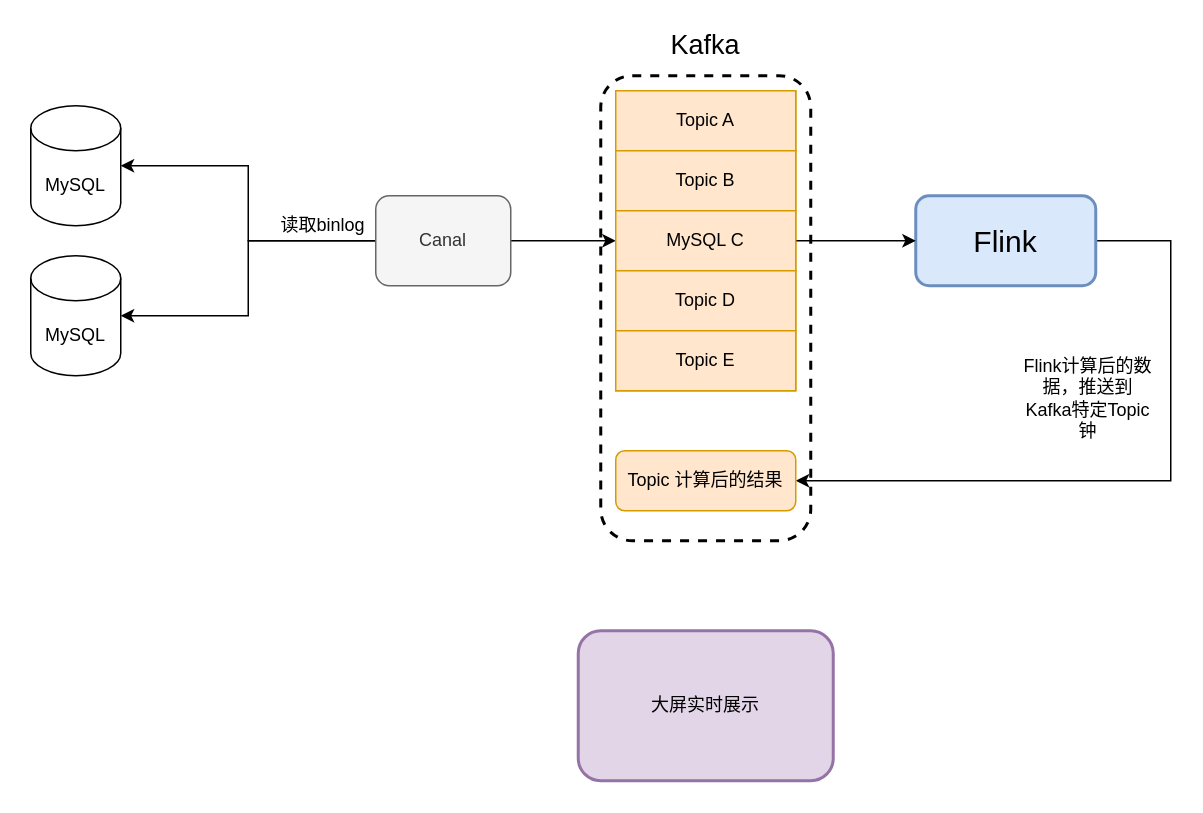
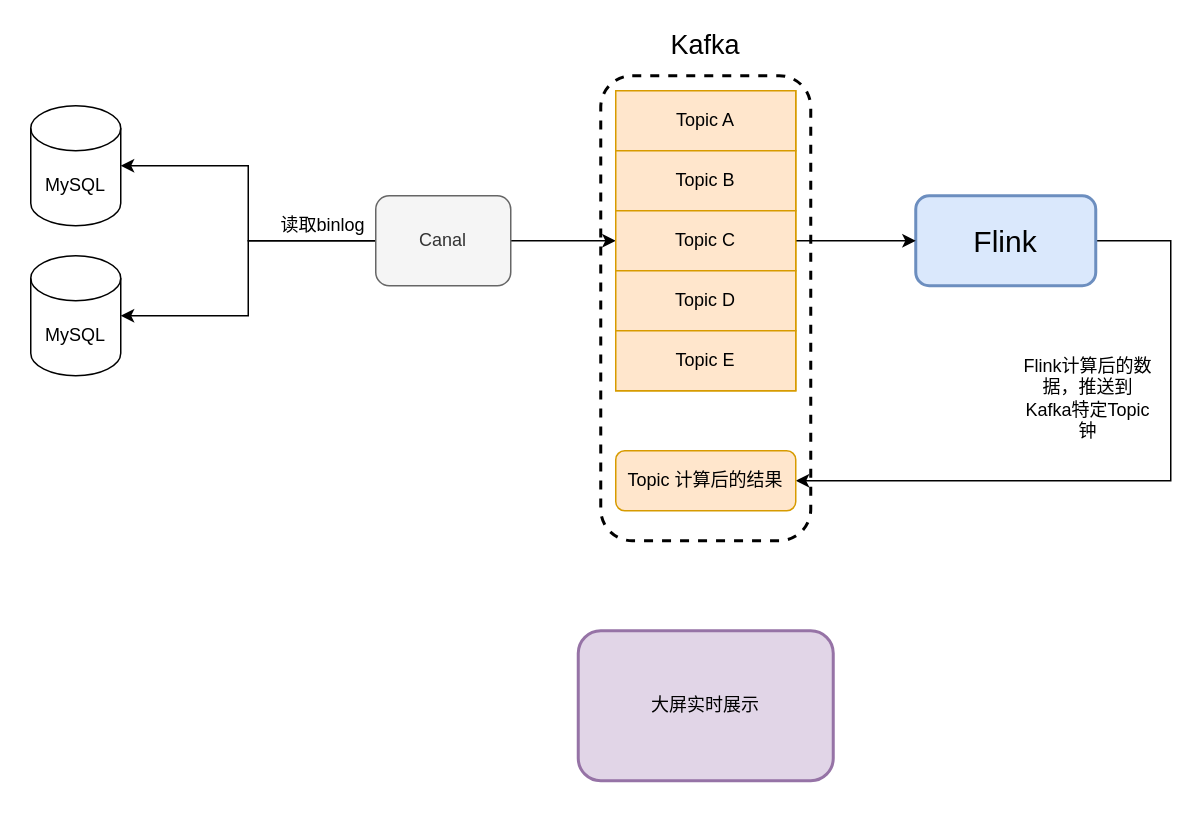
  <mxCell id="0" />
  <mxCell id="1" parent="0" />
  <mxCell id="2" value="" style="rounded=1;whiteSpace=wrap;html=1;strokeWidth=2;fillColor=none;dashed=1;" vertex="1" parent="1"><mxGeometry x="400" y="50" width="140" height="310" as="geometry" /></mxCell>
  <mxCell id="3" value="MySQL" style="shape=cylinder3;whiteSpace=wrap;html=1;boundedLbl=1;backgroundOutline=1;size=15;" vertex="1" parent="1"><mxGeometry x="20" y="70" width="60" height="80" as="geometry" /></mxCell>
  <mxCell id="4" value="MySQL" style="shape=cylinder3;whiteSpace=wrap;html=1;boundedLbl=1;backgroundOutline=1;size=15;" vertex="1" parent="1"><mxGeometry x="20" y="170" width="60" height="80" as="geometry" /></mxCell>
  <mxCell id="5" style="edgeStyle=orthogonalEdgeStyle;rounded=0;orthogonalLoop=1;jettySize=auto;html=1;entryX=1;entryY=0.5;entryDx=0;entryDy=0;entryPerimeter=0;" edge="1" parent="1" source="8" target="3"><mxGeometry relative="1" as="geometry" /></mxCell>
  <mxCell id="6" style="edgeStyle=orthogonalEdgeStyle;rounded=0;orthogonalLoop=1;jettySize=auto;html=1;entryX=1;entryY=0.5;entryDx=0;entryDy=0;entryPerimeter=0;" edge="1" parent="1" source="8" target="4"><mxGeometry relative="1" as="geometry" /></mxCell>
  <mxCell id="7" style="edgeStyle=orthogonalEdgeStyle;rounded=0;orthogonalLoop=1;jettySize=auto;html=1;entryX=0;entryY=0.5;entryDx=0;entryDy=0;" edge="1" parent="1" source="8"><mxGeometry relative="1" as="geometry"><mxPoint x="410" y="160" as="targetPoint" /></mxGeometry></mxCell>
  <mxCell id="8" value="Canal" style="rounded=1;whiteSpace=wrap;html=1;fillColor=#f5f5f5;strokeColor=#666666;fontColor=#333333;" vertex="1" parent="1"><mxGeometry x="250" y="130" width="90" height="60" as="geometry" /></mxCell>
  <mxCell id="9" value="读取binlog" style="text;html=1;strokeColor=none;fillColor=none;align=center;verticalAlign=middle;whiteSpace=wrap;rounded=0;" vertex="1" parent="1"><mxGeometry x="170" y="140" width="90" height="20" as="geometry" /></mxCell>
  <mxCell id="10" value="" style="group;fillColor=#ffe6cc;strokeColor=#d79b00;container=0;" vertex="1" connectable="0" parent="1"><mxGeometry x="410" y="60" width="120" height="200" as="geometry" /></mxCell>
  <mxCell id="11" value="&lt;font style=&quot;font-size: 18px&quot;&gt;Kafka&lt;/font&gt;" style="text;html=1;strokeColor=none;fillColor=none;align=center;verticalAlign=middle;whiteSpace=wrap;rounded=0;strokeWidth=2;" vertex="1" parent="1"><mxGeometry x="450" y="20" width="40" height="20" as="geometry" /></mxCell>
  <mxCell id="12" style="edgeStyle=orthogonalEdgeStyle;rounded=0;orthogonalLoop=1;jettySize=auto;html=1;entryX=1;entryY=0.5;entryDx=0;entryDy=0;" edge="1" parent="1" source="13" target="20"><mxGeometry relative="1" as="geometry"><Array as="points"><mxPoint x="780" y="160" /><mxPoint x="780" y="320" /></Array></mxGeometry></mxCell>
  <mxCell id="13" value="&lt;font style=&quot;font-size: 20px&quot;&gt;Flink&lt;/font&gt;" style="rounded=1;whiteSpace=wrap;html=1;strokeWidth=2;fillColor=#dae8fc;strokeColor=#6c8ebf;" vertex="1" parent="1"><mxGeometry x="610" y="130" width="120" height="60" as="geometry" /></mxCell>
  <mxCell id="14" style="edgeStyle=orthogonalEdgeStyle;rounded=0;orthogonalLoop=1;jettySize=auto;html=1;entryX=0;entryY=0.5;entryDx=0;entryDy=0;" edge="1" parent="1" source="17" target="13"><mxGeometry relative="1" as="geometry" /></mxCell>
  <mxCell id="15" value="Topic A" style="rounded=0;whiteSpace=wrap;html=1;fillColor=#ffe6cc;strokeColor=#d79b00;" vertex="1" parent="1"><mxGeometry x="410" y="60" width="120" height="40" as="geometry" /></mxCell>
  <mxCell id="16" value="Topic B" style="rounded=0;whiteSpace=wrap;html=1;fillColor=#ffe6cc;strokeColor=#d79b00;" vertex="1" parent="1"><mxGeometry x="410" y="100" width="120" height="40" as="geometry" /></mxCell>
- <mxCell id="17" value="MySQL C" style="rounded=0;whiteSpace=wrap;html=1;fillColor=#ffe6cc;strokeColor=#d79b00;" vertex="1" parent="1"><mxGeometry x="410" y="140" width="120" height="40" as="geometry" /></mxCell>
+ <mxCell id="17" value="Topic C" style="rounded=0;whiteSpace=wrap;html=1;fillColor=#ffe6cc;strokeColor=#d79b00;" vertex="1" parent="1"><mxGeometry x="410" y="140" width="120" height="40" as="geometry" /></mxCell>
  <mxCell id="18" value="Topic D" style="rounded=0;whiteSpace=wrap;html=1;fillColor=#ffe6cc;strokeColor=#d79b00;" vertex="1" parent="1"><mxGeometry x="410" y="180" width="120" height="40" as="geometry" /></mxCell>
  <mxCell id="19" value="Topic E" style="rounded=0;whiteSpace=wrap;html=1;fillColor=#ffe6cc;strokeColor=#d79b00;" vertex="1" parent="1"><mxGeometry x="410" y="220" width="120" height="40" as="geometry" /></mxCell>
  <mxCell id="20" value="Topic 计算后的结果" style="whiteSpace=wrap;html=1;fillColor=#ffe6cc;strokeColor=#d79b00;rounded=1;" vertex="1" parent="1"><mxGeometry x="410" y="300" width="120" height="40" as="geometry" /></mxCell>
  <mxCell id="21" value="Flink计算后的数据，推送到Kafka特定Topic钟" style="text;html=1;strokeColor=none;fillColor=none;align=center;verticalAlign=middle;whiteSpace=wrap;rounded=0;" vertex="1" parent="1"><mxGeometry x="680" y="230" width="90" height="70" as="geometry" /></mxCell>
  <mxCell id="22" value="大屏实时展示" style="rounded=1;whiteSpace=wrap;html=1;strokeWidth=2;fillColor=#e1d5e7;strokeColor=#9673a6;" vertex="1" parent="1"><mxGeometry x="385" y="420" width="170" height="100" as="geometry" /></mxCell>
